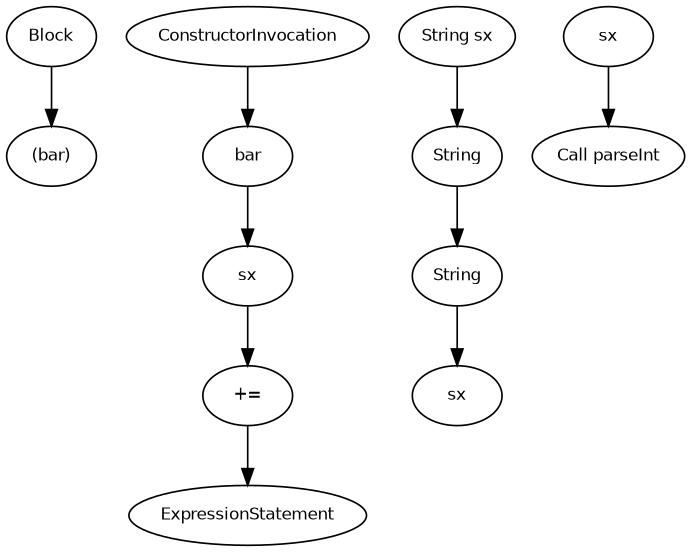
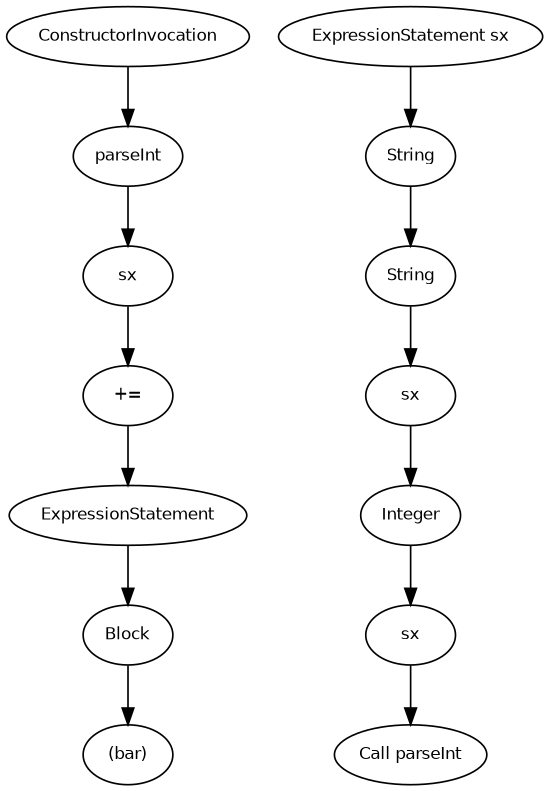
  digraph {
    node [fontname=Helvetica fontsize=10]
    n1 [label=Block]
    n2 [label="(bar)"]
    n3 [label=sx]
    n4 [label="+="]
    n5 [label=ExpressionStatement]
-   n6 [label=bar]
+   n6 [label=parseInt]
    n7 [label=String]
    n8 [label=sx]
-   n10 [label="String sx"]
+   n9 [label=Integer]
+   n10 [label="ExpressionStatement sx"]
    n11 [label=String]
    n12 [label=sx]
    n13 [label="Call parseInt"]
    n14 [label=ConstructorInvocation]
    n1 -> n2
    n3 -> n4
    n4 -> n5
+   n5 -> n1
    n6 -> n3
    n7 -> n8
+   n8 -> n9
+   n9 -> n12
    n10 -> n11
    n11 -> n7
    n12 -> n13
    n14 -> n6
  }
